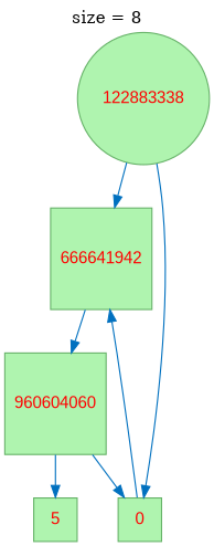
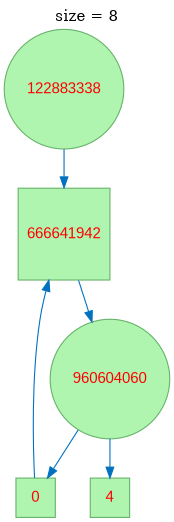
  digraph {
    label="size = 8"
    labelloc=t
    node [color="#66B268" fillcolor="#AFF4AF" fontcolor=red fontname=Arial shape=square style=filled]
    edge [color="#0070BF"]
    666641942
    122883338 [shape=circle]
    n3 [label=0]
-   960604060
-   n5 [label=5]
+   960604060 [shape=circle]
+   n5 [label=4]
    666641942 -> 960604060
    122883338 -> 666641942
-   122883338 -> n3
    n3 -> 666641942
    960604060 -> n3
    960604060 -> n5
  }
